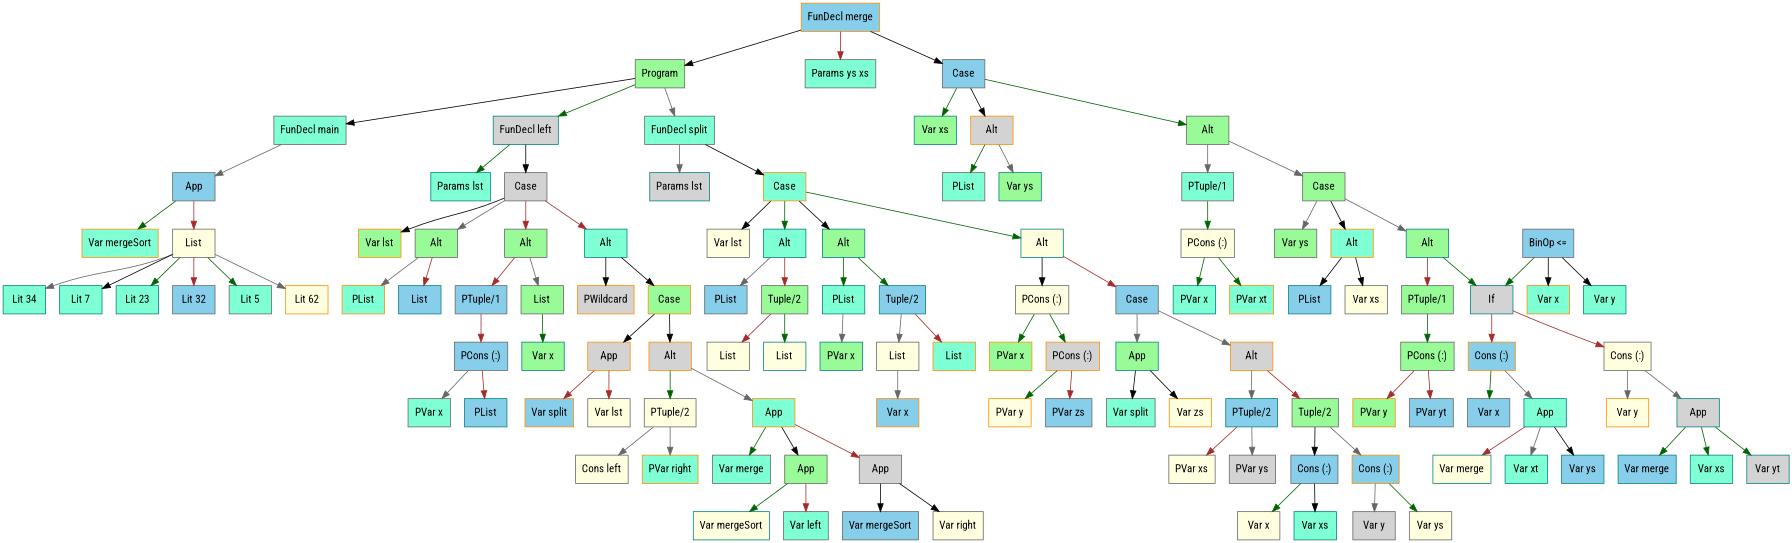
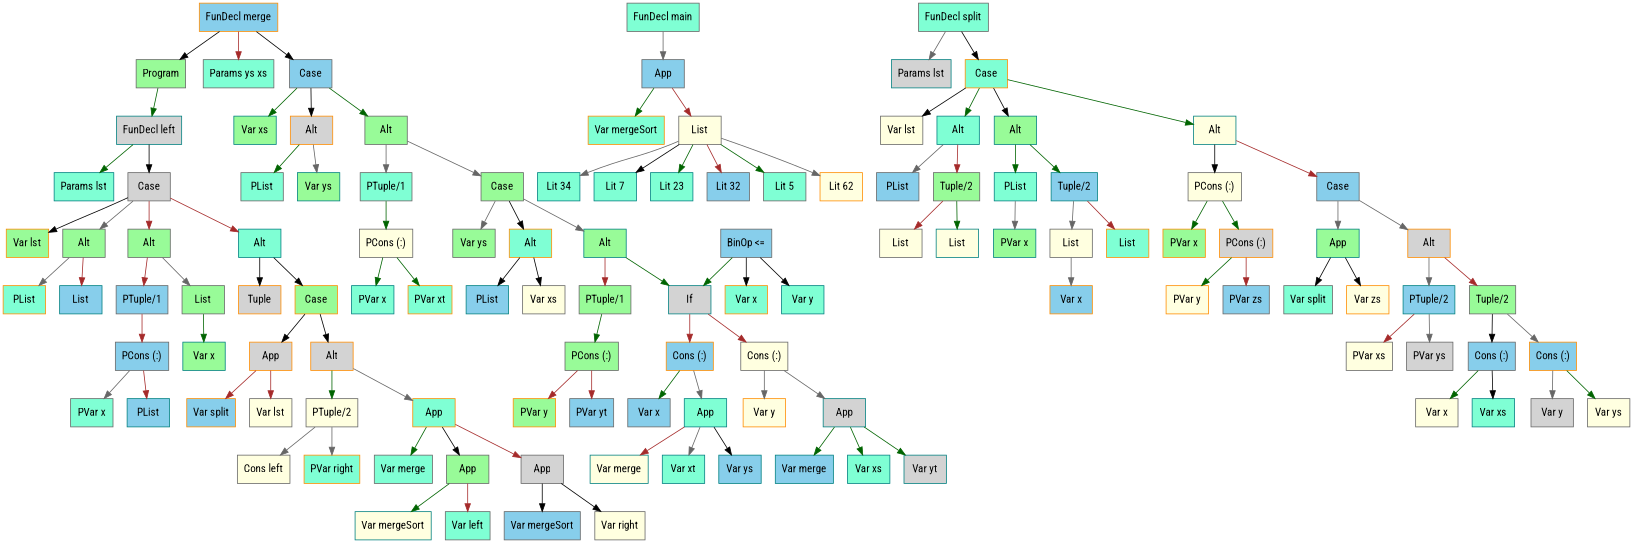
  digraph {
    fontname="Roboto Condensed"
    rankdir=TB
    node [color=gray40 fillcolor=aquamarine fontname="Roboto Condensed" shape=box style=filled]
    edge [color=darkgreen fontname="Roboto Condensed"]
    n1 [fillcolor=palegreen label=Program]
    n2 [label="FunDecl main"]
    n3 [color=teal fillcolor=lightgrey label="FunDecl left"]
    n4 [label="FunDecl split"]
    n5 [fillcolor=skyblue label=App]
    n6 [color=teal label="Params lst"]
    n7 [fillcolor=lightgrey label=Case]
    n8 [color=teal fillcolor=lightgrey label="Params lst"]
    n9 [color=darkorange label=Case]
    n10 [color=darkorange fillcolor=skyblue label="FunDecl merge"]
    n11 [label="Params ys xs"]
    n12 [fillcolor=skyblue label=Case]
    n13 [color=darkorange label="Var mergeSort"]
    n14 [fillcolor=lightyellow label=List]
    n15 [color=teal label="Lit 34"]
    n16 [color=teal label="Lit 7"]
    n17 [color=teal label="Lit 23"]
    n18 [fillcolor=skyblue label="Lit 32"]
    n19 [label="Lit 5"]
    n20 [color=darkorange fillcolor=lightyellow label="Lit 62"]
    n21 [color=darkorange fillcolor=palegreen label="Var lst"]
    n22 [fillcolor=palegreen label=Alt]
    n23 [fillcolor=palegreen label=Alt]
    n24 [color=teal label=Alt]
    n25 [color=darkorange label=PList]
    n26 [color=teal fillcolor=skyblue label=List]
    n27 [fillcolor=skyblue label="PTuple/1"]
    n28 [fillcolor=palegreen label=List]
-   n29 [color=darkorange fillcolor=lightgrey label=PWildcard]
+   n29 [color=darkorange fillcolor=lightgrey label=Tuple]
    n30 [color=darkorange fillcolor=palegreen label=Case]
    n31 [fillcolor=skyblue label="PCons (:)"]
    n32 [color=teal fillcolor=palegreen label="Var x"]
    n33 [label="PVar x"]
    n34 [color=teal fillcolor=skyblue label=PList]
    n35 [color=darkorange fillcolor=lightgrey label=App]
    n36 [color=darkorange fillcolor=lightgrey label=Alt]
    n37 [color=darkorange fillcolor=skyblue label="Var split"]
    n38 [fillcolor=lightyellow label="Var lst"]
    n39 [fillcolor=lightyellow label="PTuple/2"]
    n40 [color=darkorange label=App]
    n41 [fillcolor=lightyellow label="Cons left"]
    n42 [color=darkorange label="PVar right"]
    n43 [label="Var merge"]
    n44 [fillcolor=palegreen label=App]
    n45 [fillcolor=lightgrey label=App]
    n46 [color=teal fillcolor=lightyellow label="Var mergeSort"]
    n47 [label="Var left"]
    n48 [fillcolor=skyblue label="Var mergeSort"]
    n49 [fillcolor=lightyellow label="Var right"]
    n50 [fillcolor=lightyellow label="Var lst"]
    n51 [color=teal label=Alt]
    n52 [color=teal fillcolor=palegreen label=Alt]
    n53 [color=teal fillcolor=lightyellow label=Alt]
    n54 [fillcolor=skyblue label=PList]
    n55 [fillcolor=palegreen label="Tuple/2"]
    n56 [color=teal label=PList]
    n57 [color=teal fillcolor=skyblue label="Tuple/2"]
    n58 [fillcolor=lightyellow label="PCons (:)"]
    n59 [fillcolor=skyblue label=Case]
    n60 [fillcolor=lightyellow label=List]
    n61 [color=teal fillcolor=lightyellow label=List]
    n62 [color=teal fillcolor=palegreen label="PVar x"]
    n63 [fillcolor=lightyellow label=List]
    n64 [color=darkorange label=List]
    n65 [color=darkorange fillcolor=skyblue label="Var x"]
    n66 [color=darkorange fillcolor=palegreen label="PVar x"]
    n67 [color=darkorange fillcolor=lightgrey label="PCons (:)"]
    n68 [color=teal fillcolor=palegreen label=App]
    n69 [color=darkorange fillcolor=lightgrey label=Alt]
    n70 [color=darkorange fillcolor=lightyellow label="PVar y"]
    n71 [fillcolor=skyblue label="PVar zs"]
    n72 [label="Var split"]
    n73 [color=darkorange fillcolor=lightyellow label="Var zs"]
    n74 [color=teal fillcolor=skyblue label="PTuple/2"]
    n75 [fillcolor=palegreen label="Tuple/2"]
    n76 [fillcolor=lightyellow label="PVar xs"]
    n77 [fillcolor=lightgrey label="PVar ys"]
    n78 [fillcolor=skyblue label="Cons (:)"]
    n79 [color=darkorange fillcolor=skyblue label="Cons (:)"]
    n80 [fillcolor=lightyellow label="Var x"]
    n81 [color=teal label="Var xs"]
    n82 [fillcolor=lightgrey label="Var y"]
    n83 [fillcolor=lightyellow label="Var ys"]
    n84 [color=teal fillcolor=palegreen label="Var xs"]
    n85 [color=darkorange fillcolor=lightgrey label=Alt]
    n86 [fillcolor=palegreen label=Alt]
    n87 [label=PList]
    n88 [color=teal fillcolor=palegreen label="Var ys"]
    n89 [label="PTuple/1"]
    n90 [fillcolor=palegreen label=Case]
    n91 [fillcolor=lightyellow label="PCons (:)"]
    n92 [fillcolor=palegreen label="Var ys"]
    n93 [color=darkorange label=Alt]
    n94 [color=teal fillcolor=palegreen label=Alt]
    n95 [color=teal label="PVar x"]
    n96 [color=darkorange label="PVar xt"]
    n97 [color=teal fillcolor=skyblue label=PList]
    n98 [fillcolor=lightyellow label="Var xs"]
    n99 [fillcolor=palegreen label="PTuple/1"]
    n100 [color=teal fillcolor=lightgrey label=If]
    n101 [fillcolor=palegreen label="PCons (:)"]
    n102 [color=darkorange fillcolor=skyblue label="Cons (:)"]
    n103 [fillcolor=lightyellow label="Cons (:)"]
    n104 [color=darkorange fillcolor=palegreen label="PVar y"]
    n105 [fillcolor=skyblue label="PVar yt"]
    n106 [fillcolor=skyblue label="BinOp <="]
    n107 [color=darkorange label="Var x"]
    n108 [color=teal label="Var y"]
    n109 [fillcolor=skyblue label="Var x"]
    n110 [color=teal label=App]
    n111 [color=darkorange fillcolor=lightyellow label="Var y"]
    n112 [color=teal fillcolor=lightgrey label=App]
    n113 [color=teal fillcolor=lightyellow label="Var merge"]
    n114 [color=teal label="Var xt"]
    n115 [color=teal fillcolor=skyblue label="Var ys"]
    n116 [color=teal fillcolor=skyblue label="Var merge"]
    n117 [color=teal label="Var xs"]
    n118 [color=teal fillcolor=lightgrey label="Var yt"]
-   n1 -> n2 [color=black]
    n1 -> n3
-   n1 -> n4 [color=gray40]
    n2 -> n5 [color=gray40]
    n3 -> n6
    n3 -> n7 [color=black]
    n4 -> n8 [color=gray40]
    n4 -> n9 [color=black]
    n5 -> n13
    n5 -> n14 [color=brown]
    n7 -> n21 [color=black]
    n7 -> n22 [color=gray40]
    n7 -> n23 [color=brown]
    n7 -> n24 [color=brown]
    n9 -> n50 [color=black]
    n9 -> n51
    n9 -> n52 [color=black]
    n9 -> n53
    n10 -> n1 [color=black]
    n10 -> n11 [color=brown]
    n10 -> n12 [color=black]
    n12 -> n84
    n12 -> n85 [color=black]
    n12 -> n86
    n14 -> n15 [color=gray40]
    n14 -> n16 [color=black]
    n14 -> n17
    n14 -> n18 [color=brown]
    n14 -> n19
    n14 -> n20 [color=gray40]
    n22 -> n25 [color=gray40]
    n22 -> n26 [color=brown]
    n23 -> n27 [color=brown]
    n23 -> n28 [color=gray40]
    n24 -> n29 [color=black]
    n24 -> n30 [color=black]
    n27 -> n31 [color=brown]
    n28 -> n32
    n30 -> n35 [color=black]
    n30 -> n36 [color=black]
    n31 -> n33 [color=gray40]
    n31 -> n34 [color=brown]
    n35 -> n37 [color=brown]
    n35 -> n38 [color=brown]
    n36 -> n39
    n36 -> n40 [color=gray40]
    n39 -> n41 [color=gray40]
    n39 -> n42 [color=gray40]
    n40 -> n43
    n40 -> n44 [color=black]
    n40 -> n45 [color=brown]
    n44 -> n46
    n44 -> n47 [color=brown]
    n45 -> n48 [color=black]
    n45 -> n49 [color=black]
    n51 -> n54 [color=gray40]
    n51 -> n55 [color=brown]
    n52 -> n56
    n52 -> n57
    n53 -> n58 [color=black]
    n53 -> n59 [color=brown]
    n55 -> n60 [color=brown]
    n55 -> n61
    n56 -> n62 [color=gray40]
    n57 -> n63 [color=gray40]
    n57 -> n64 [color=brown]
    n58 -> n66
    n58 -> n67
    n59 -> n68 [color=gray40]
    n59 -> n69 [color=gray40]
    n63 -> n65 [color=gray40]
    n67 -> n70
    n67 -> n71 [color=brown]
    n68 -> n72 [color=black]
    n68 -> n73 [color=black]
    n69 -> n74 [color=gray40]
    n69 -> n75 [color=brown]
    n74 -> n76 [color=brown]
    n74 -> n77 [color=gray40]
    n75 -> n78 [color=black]
    n75 -> n79 [color=gray40]
    n78 -> n80
    n78 -> n81 [color=black]
    n79 -> n82 [color=gray40]
    n79 -> n83
    n85 -> n87
    n85 -> n88 [color=gray40]
    n86 -> n89 [color=gray40]
    n86 -> n90 [color=gray40]
    n89 -> n91
    n90 -> n92 [color=gray40]
    n90 -> n93 [color=black]
    n90 -> n94 [color=gray40]
    n91 -> n95
    n91 -> n96
    n93 -> n97 [color=black]
    n93 -> n98 [color=black]
    n94 -> n99 [color=brown]
    n94 -> n100
    n99 -> n101
    n100 -> n102 [color=brown]
    n100 -> n103 [color=brown]
    n101 -> n104 [color=brown]
    n101 -> n105 [color=brown]
    n102 -> n109
    n102 -> n110 [color=gray40]
    n103 -> n111 [color=gray40]
    n103 -> n112 [color=gray40]
    n106 -> n100
    n106 -> n107 [color=black]
    n106 -> n108 [color=black]
    n110 -> n113 [color=brown]
    n110 -> n114 [color=gray40]
    n110 -> n115 [color=black]
    n112 -> n116
    n112 -> n117
    n112 -> n118
  }
